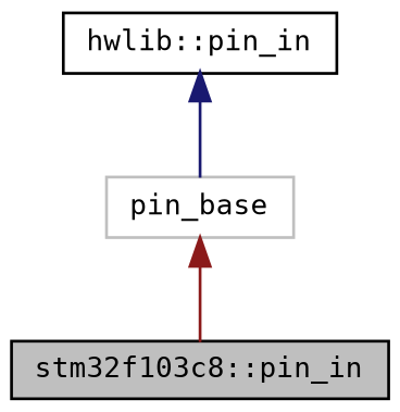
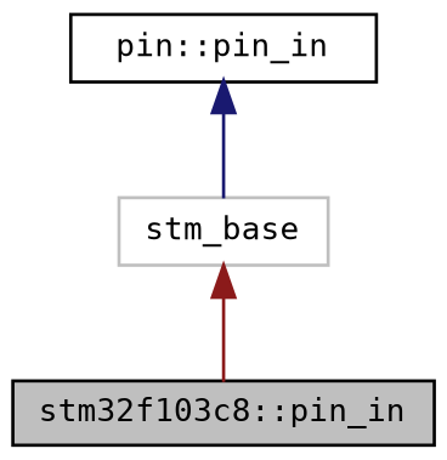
  digraph {
    fontname="DejaVu Sans Mono"
    node [color=black fillcolor=white fontname="DejaVu Sans Mono" fontsize=10 shape=record style=filled]
    edge [dir=back fontname="DejaVu Sans Mono" fontsize=10 labelfontname=Helvetica labelfontsize=10 style=solid]
    n1 [fillcolor=grey75 fontcolor=black height=0.2 label="stm32f103c8::pin_in" width=0.4]
-   n2 [height=0.2 label="hwlib::pin_in" width=0.4]
-   n3 [color=grey75 height=0.2 label=pin_base width=0.4]
+   n2 [height=0.2 label="pin::pin_in" width=0.4]
+   n3 [color=grey75 height=0.2 label=stm_base width=0.4]
    n2 -> n3 [color=midnightblue]
    n3 -> n1 [color=firebrick4]
  }
